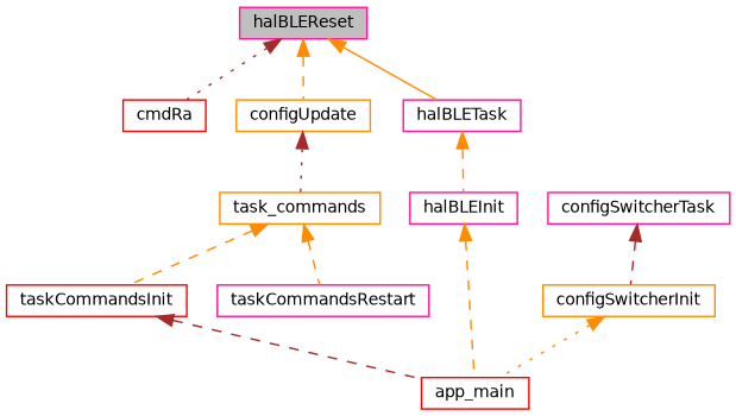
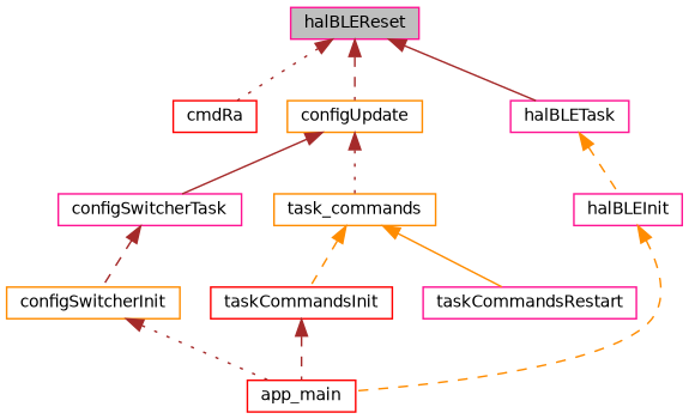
  digraph {
    rankdir=TB
    node [color=deeppink fillcolor=white fontname=Helvetica fontsize=10 shape=record style=filled]
    edge [color=brown dir=back fontname=Helvetica fontsize=10 labelfontname=Helvetica labelfontsize=10 style=dashed]
    n1 [fillcolor=grey75 fontcolor=black height=0.2 label=halBLEReset width=0.4]
    n2 [color=red height=0.2 label=cmdRa width=0.4]
    n3 [color=darkorange height=0.2 label=configUpdate width=0.4]
    n4 [height=0.2 label=halBLETask width=0.4]
    n5 [height=0.2 label=configSwitcherTask width=0.4]
    n6 [color=darkorange height=0.2 label=task_commands width=0.4]
    n7 [height=0.2 label=halBLEInit width=0.4]
    n8 [color=darkorange height=0.2 label=configSwitcherInit width=0.4]
    n9 [color=red height=0.2 label=taskCommandsInit width=0.4]
    n10 [height=0.2 label=taskCommandsRestart width=0.4]
    n11 [color=red height=0.2 label=app_main width=0.4]
    n1 -> n2 [style=dotted]
-   n1 -> n3 [color=darkorange]
-   n1 -> n4 [color=darkorange style=solid]
+   n1 -> n3
+   n1 -> n4 [style=solid]
+   n3 -> n5 [style=solid]
    n3 -> n6 [style=dotted]
    n4 -> n7 [color=darkorange]
    n5 -> n8
    n6 -> n9 [color=darkorange]
-   n6 -> n10 [color=darkorange]
+   n6 -> n10 [color=darkorange style=solid]
    n7 -> n11 [color=darkorange]
-   n8 -> n11 [color=darkorange style=dotted]
+   n8 -> n11 [style=dotted]
    n9 -> n11
  }
